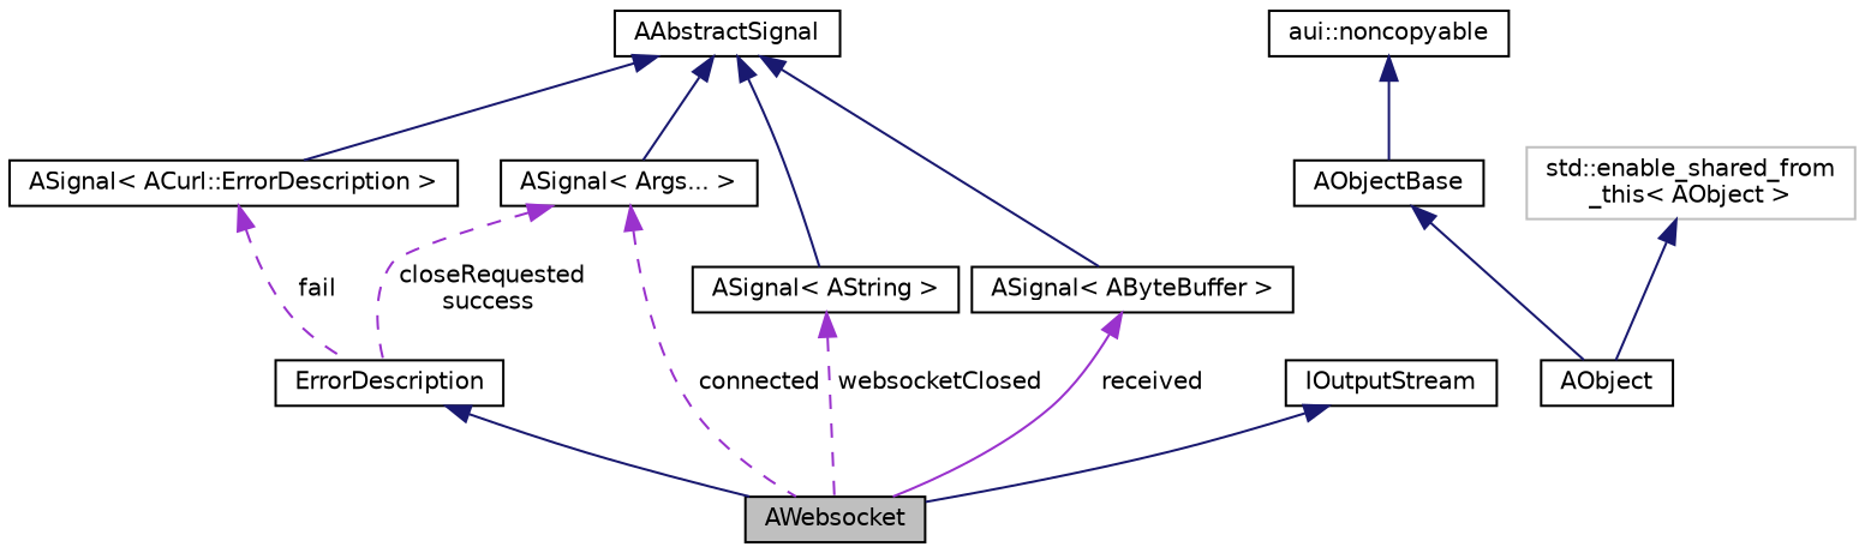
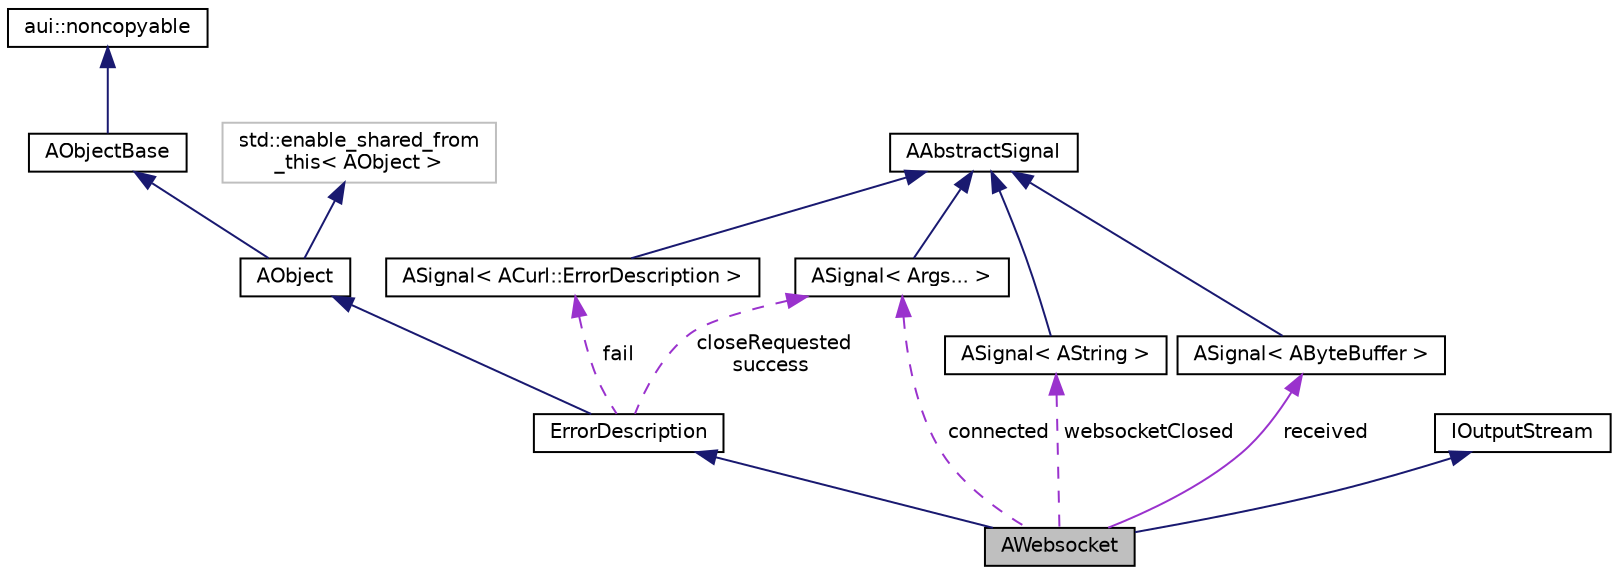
  digraph {
    node [color=black fillcolor=white fontname=Helvetica fontsize=10 shape=record style=filled]
    edge [color=midnightblue dir=back fontname=Helvetica fontsize=10 labelfontname=Helvetica labelfontsize=10 style=solid]
    n1 [fillcolor=grey75 fontcolor=black height=0.2 label=AWebsocket width=0.4]
    n2 [height=0.2 label=ErrorDescription width=0.4]
    n3 [height=0.2 label=AObject width=0.4]
    n4 [height=0.2 label=AObjectBase width=0.4]
    n5 [height=0.2 label="aui::noncopyable" width=0.4]
    n6 [color=grey75 height=0.2 label="std::enable_shared_from\l_this\< AObject \>" width=0.4]
    n7 [height=0.2 label="ASignal\< ACurl::ErrorDescription \>" width=0.4]
    n8 [height=0.2 label=AAbstractSignal width=0.4]
    n9 [height=0.2 label="ASignal\< Args... \>" width=0.4]
    n10 [height=0.2 label="ASignal\< AString \>" width=0.4]
    n11 [height=0.2 label="ASignal\< AByteBuffer \>" width=0.4]
    n12 [height=0.2 label=IOutputStream width=0.4]
    n2 -> n1
+   n3 -> n2
    n4 -> n3
    n5 -> n4
    n6 -> n3
    n7 -> n2 [color=darkorchid3 label=" fail" style=dashed]
    n8 -> n7
    n8 -> n9
    n8 -> n10
    n8 -> n11
    n9 -> n1 [color=darkorchid3 label=" connected" style=dashed]
    n9 -> n2 [color=darkorchid3 label=" closeRequested\nsuccess" style=dashed]
    n10 -> n1 [color=darkorchid3 label=" websocketClosed" style=dashed]
    n11 -> n1 [color=darkorchid3 label=" received"]
    n12 -> n1
  }
